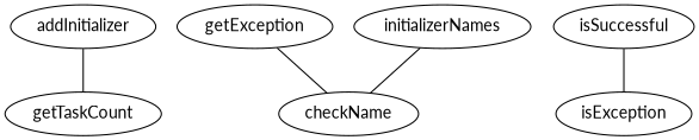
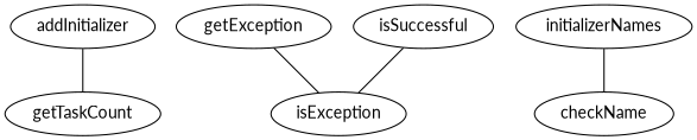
  strict graph {
    fontname=Lato
    node [fontname=Lato]
    edge [fontname=Lato]
    addInitializer
    getTaskCount
    getException
    isException
    isSuccessful
    initializerNames
    checkName
    addInitializer -- getTaskCount
-   getException -- checkName
+   getException -- isException
    isSuccessful -- isException
    initializerNames -- checkName
  }
